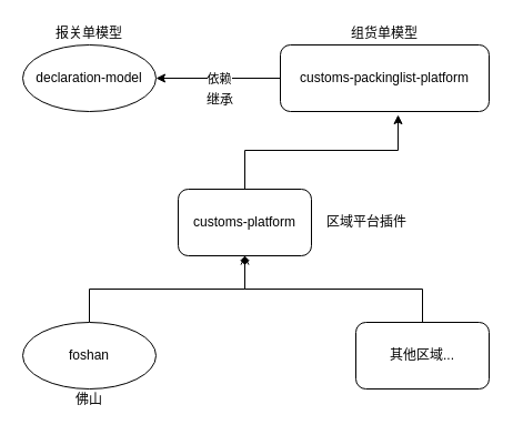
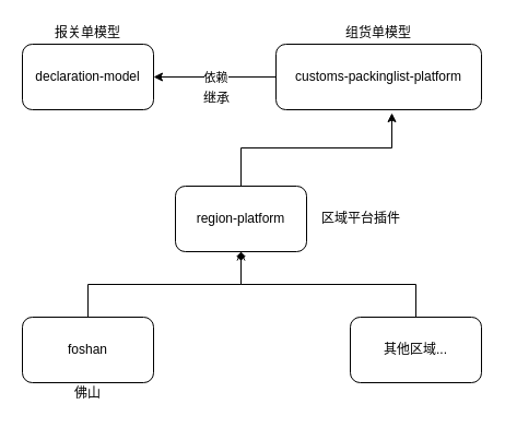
  <mxCell id="0" />
  <mxCell id="1" parent="0" />
  <mxCell id="2" value="&lt;div style=&quot;text-align: left&quot;&gt;customs-packinglist-platform&lt;/div&gt;" style="rounded=1;whiteSpace=wrap;html=1;" vertex="1" parent="1"><mxGeometry x="252" y="40" width="188" height="60" as="geometry" /></mxCell>
- <mxCell id="3" value="declaration-model" style="ellipse;whiteSpace=wrap;html=1;" vertex="1" parent="1"><mxGeometry x="20" y="40" width="120" height="60" as="geometry" /></mxCell>
+ <mxCell id="3" value="declaration-model" style="rounded=1;whiteSpace=wrap;html=1;" vertex="1" parent="1"><mxGeometry x="20" y="40" width="120" height="60" as="geometry" /></mxCell>
  <mxCell id="4" style="edgeStyle=orthogonalEdgeStyle;rounded=0;orthogonalLoop=1;jettySize=auto;html=1;exitX=0.5;exitY=0;exitDx=0;exitDy=0;entryX=0.564;entryY=1.05;entryDx=0;entryDy=0;entryPerimeter=0;" edge="1" parent="1" source="5" target="2"><mxGeometry relative="1" as="geometry" /></mxCell>
- <mxCell id="5" value="customs-platform" style="rounded=1;whiteSpace=wrap;html=1;" vertex="1" parent="1"><mxGeometry x="160" y="170" width="120" height="60" as="geometry" /></mxCell>
+ <mxCell id="5" value="region-platform" style="rounded=1;whiteSpace=wrap;html=1;" vertex="1" parent="1"><mxGeometry x="160" y="170" width="120" height="60" as="geometry" /></mxCell>
  <mxCell id="6" style="edgeStyle=orthogonalEdgeStyle;rounded=0;orthogonalLoop=1;jettySize=auto;html=1;exitX=0.5;exitY=0;exitDx=0;exitDy=0;entryX=0.5;entryY=1;entryDx=0;entryDy=0;endArrow=diamond;" edge="1" parent="1" source="7" target="5"><mxGeometry relative="1" as="geometry" /></mxCell>
- <mxCell id="7" value="foshan" style="ellipse;whiteSpace=wrap;html=1;" vertex="1" parent="1"><mxGeometry x="20" y="290" width="120" height="60" as="geometry" /></mxCell>
+ <mxCell id="7" value="foshan" style="rounded=1;whiteSpace=wrap;html=1;" vertex="1" parent="1"><mxGeometry x="20" y="290" width="120" height="60" as="geometry" /></mxCell>
  <mxCell id="8" style="edgeStyle=orthogonalEdgeStyle;rounded=0;orthogonalLoop=1;jettySize=auto;html=1;exitX=0.5;exitY=0;exitDx=0;exitDy=0;entryX=0.5;entryY=1;entryDx=0;entryDy=0;endArrow=open;" edge="1" parent="1" source="9" target="5"><mxGeometry relative="1" as="geometry" /></mxCell>
  <mxCell id="9" value="其他区域..." style="rounded=1;whiteSpace=wrap;html=1;" vertex="1" parent="1"><mxGeometry x="320" y="290" width="120" height="60" as="geometry" /></mxCell>
  <mxCell id="10" value="报关单模型" style="text;html=1;strokeColor=none;fillColor=none;align=center;verticalAlign=middle;whiteSpace=wrap;rounded=0;" vertex="1" parent="1"><mxGeometry x="30" y="20" width="100" height="20" as="geometry" /></mxCell>
  <mxCell id="11" value="组货单模型" style="text;html=1;strokeColor=none;fillColor=none;align=center;verticalAlign=middle;whiteSpace=wrap;rounded=0;" vertex="1" parent="1"><mxGeometry x="296" y="20" width="100" height="20" as="geometry" /></mxCell>
  <mxCell id="12" value="区域平台插件" style="text;html=1;strokeColor=none;fillColor=none;align=center;verticalAlign=middle;whiteSpace=wrap;rounded=0;" vertex="1" parent="1"><mxGeometry x="280" y="190" width="100" height="20" as="geometry" /></mxCell>
  <mxCell id="13" value="佛山" style="text;html=1;strokeColor=none;fillColor=none;align=center;verticalAlign=middle;whiteSpace=wrap;rounded=0;" vertex="1" parent="1"><mxGeometry x="30" y="350" width="100" height="20" as="geometry" /></mxCell>
  <mxCell id="14" value="" style="endArrow=classic;html=1;exitX=0;exitY=0.5;exitDx=0;exitDy=0;entryX=1;entryY=0.5;entryDx=0;entryDy=0;" edge="1" parent="1" source="2" target="3"><mxGeometry relative="1" as="geometry"><mxPoint x="190" y="170" as="sourcePoint" /><mxPoint x="160" y="70" as="targetPoint" /></mxGeometry></mxCell>
  <mxCell id="15" value="依赖" style="edgeLabel;resizable=0;html=1;align=center;verticalAlign=middle;" connectable="0" vertex="1" parent="14"><mxGeometry relative="1" as="geometry" /></mxCell>
  <mxCell id="16" value="继承" style="text;html=1;strokeColor=none;fillColor=none;align=center;verticalAlign=middle;whiteSpace=wrap;rounded=0;" vertex="1" parent="1"><mxGeometry x="169" y="80" width="58" height="20" as="geometry" /></mxCell>
